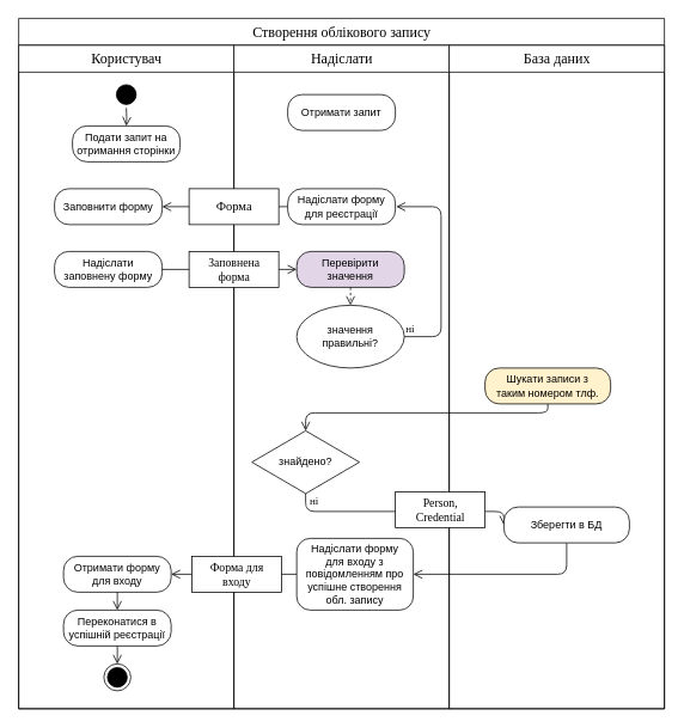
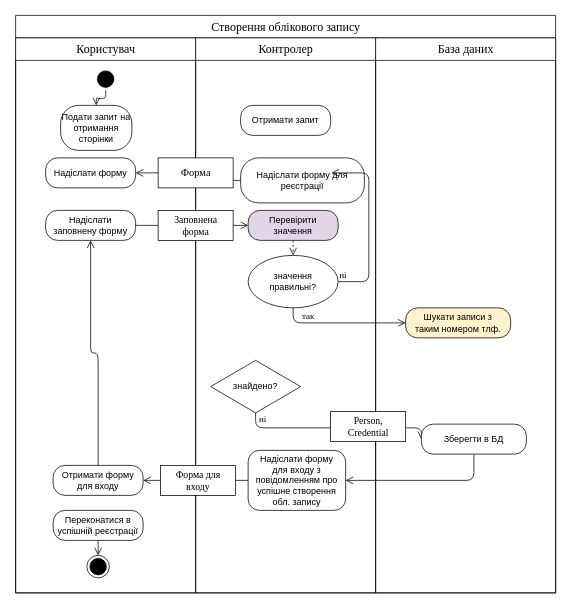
  <mxCell id="0" />
  <mxCell id="1" parent="0" />
  <mxCell id="2" value="Створення облікового запису" style="swimlane;html=1;childLayout=stackLayout;resizeParent=1;resizeParentMax=0;startSize=30;fontFamily=Verdana;fontStyle=0;fontSize=16;shadow=0;" parent="1" vertex="1"><mxGeometry width="720" height="770" as="geometry" x="20" y="20" /></mxCell>
  <mxCell id="3" value="" style="edgeStyle=orthogonalEdgeStyle;html=1;verticalAlign=bottom;endArrow=open;endSize=8;fontFamily=Verdana;fontSize=16;entryX=1;entryY=0.5;entryDx=0;entryDy=0;shadow=0;" parent="2" source="14" target="8" edge="1"><mxGeometry relative="1" as="geometry"><mxPoint x="170" y="210" as="targetPoint" /></mxGeometry></mxCell>
  <mxCell id="4" value="Користувач" style="swimlane;html=1;startSize=30;fontFamily=Verdana;fontStyle=0;fontSize=16;shadow=0;" parent="2" vertex="1"><mxGeometry y="30" width="240" height="740" as="geometry" /></mxCell>
  <mxCell id="5" value="" style="ellipse;html=1;shape=startState;fontFamily=Verdana;fontSize=16;shadow=0;fillColor=#000000;" parent="4" vertex="1"><mxGeometry x="105" y="40" width="30" height="30" as="geometry" /></mxCell>
  <mxCell id="6" value="" style="edgeStyle=orthogonalEdgeStyle;html=1;verticalAlign=bottom;endArrow=open;endSize=8;fontFamily=Verdana;fontSize=16;shadow=0;entryX=0.5;entryY=0;entryDx=0;entryDy=0;" parent="4" edge="1" target="7"><mxGeometry relative="1" as="geometry"><mxPoint x="120" y="130" as="targetPoint" /><mxPoint x="120" y="70" as="sourcePoint" /></mxGeometry></mxCell>
- <mxCell id="7" value="Подати запит на отримання сторінки" style="rounded=1;whiteSpace=wrap;html=1;arcSize=40;shadow=0;" parent="4" vertex="1"><mxGeometry x="60" y="90" width="120" height="40" as="geometry" /></mxCell>
- <mxCell id="8" value="Заповнити форму" style="rounded=1;whiteSpace=wrap;html=1;arcSize=40;shadow=0;" parent="4" vertex="1"><mxGeometry x="40" y="160" width="120" height="40" as="geometry" /></mxCell>
+ <mxCell id="7" value="Подати запит на отримання сторінки" style="rounded=1;whiteSpace=wrap;html=1;arcSize=40;shadow=0;" parent="4" vertex="1"><mxGeometry x="60" y="90" width="95" height="60" as="geometry" /></mxCell>
+ <mxCell id="8" value="Надіслати форму" style="rounded=1;whiteSpace=wrap;html=1;arcSize=40;shadow=0;" parent="4" vertex="1"><mxGeometry x="40" y="160" width="120" height="40" as="geometry" /></mxCell>
  <mxCell id="9" value="Надіслати&lt;br&gt;заповнену форму" style="rounded=1;whiteSpace=wrap;html=1;arcSize=40;shadow=0;" parent="4" vertex="1"><mxGeometry x="40" y="230" width="120" height="40" as="geometry" /></mxCell>
  <mxCell id="10" value="" style="edgeStyle=orthogonalEdgeStyle;html=1;verticalAlign=bottom;endArrow=open;endSize=8;fontFamily=Verdana;fontSize=14;shadow=0;" parent="4" source="9" edge="1"><mxGeometry relative="1" as="geometry"><mxPoint x="310" y="250" as="targetPoint" /></mxGeometry></mxCell>
- <mxCell id="11" value="Надіслати" style="swimlane;html=1;startSize=30;fontFamily=Verdana;fontStyle=0;fontSize=16;shadow=0;" parent="2" vertex="1"><mxGeometry x="240" y="30" width="240" height="740" as="geometry" /></mxCell>
+ <mxCell id="11" value="Контролер" style="swimlane;html=1;startSize=30;fontFamily=Verdana;fontStyle=0;fontSize=16;shadow=0;" parent="2" vertex="1"><mxGeometry x="240" y="30" width="240" height="740" as="geometry" /></mxCell>
  <mxCell id="12" value="" style="edgeStyle=orthogonalEdgeStyle;html=1;verticalAlign=bottom;endArrow=open;endSize=8;fontFamily=Helvetica;fontSize=13;align=center;entryX=1;entryY=0.5;entryDx=0;entryDy=0;shadow=0;" parent="11" source="26" target="25" edge="1"><mxGeometry relative="1" as="geometry"><mxPoint x="110" y="650" as="targetPoint" /></mxGeometry></mxCell>
- <mxCell id="13" value="Отримати запит" style="rounded=1;whiteSpace=wrap;html=1;arcSize=40;shadow=0;" parent="11" vertex="1"><mxGeometry x="60" y="55" width="120" height="40" as="geometry" /></mxCell>
- <mxCell id="14" value="Надіслати форму для реєстрації" style="rounded=1;whiteSpace=wrap;html=1;arcSize=40;shadow=0;" parent="11" vertex="1"><mxGeometry x="60" y="160" width="120" height="40" as="geometry" /></mxCell>
+ <mxCell id="13" value="Отримати запит" style="rounded=1;whiteSpace=wrap;html=1;arcSize=40;shadow=0;" parent="11" vertex="1"><mxGeometry x="60" y="90" width="120" height="40" as="geometry" /></mxCell>
+ <mxCell id="14" value="Надіслати форму для реєстрації" style="rounded=1;whiteSpace=wrap;html=1;arcSize=40;shadow=0;" parent="11" vertex="1"><mxGeometry x="60" y="160" width="165" height="60" as="geometry" /></mxCell>
  <mxCell id="15" value="Форма" style="html=1;fontFamily=Verdana;fontSize=14;shadow=0;" parent="11" vertex="1"><mxGeometry x="-50" y="160" width="100" height="40" as="geometry" /></mxCell>
  <mxCell id="16" value="Заповнена &lt;br style=&quot;font-size: 13px;&quot;&gt;форма" style="html=1;fontFamily=Verdana;fontSize=13;shadow=0;" parent="11" vertex="1"><mxGeometry x="-50" y="230" width="100" height="40" as="geometry" /></mxCell>
  <mxCell id="17" value="Перевірити&lt;br&gt;значення" style="rounded=1;whiteSpace=wrap;html=1;arcSize=40;shadow=0;fillColor=#e1d5e7;" parent="11" vertex="1"><mxGeometry x="70" y="230" width="120" height="40" as="geometry" /></mxCell>
  <mxCell id="18" value="" style="edgeStyle=orthogonalEdgeStyle;html=1;verticalAlign=bottom;endArrow=open;endSize=8;fontFamily=Verdana;fontSize=14;entryX=0.5;entryY=0;entryDx=0;entryDy=0;shadow=0;dashed=1;" parent="11" source="17" target="19" edge="1"><mxGeometry relative="1" as="geometry"><mxPoint x="130" y="330" as="targetPoint" /></mxGeometry></mxCell>
  <mxCell id="19" value="значення &lt;br&gt;правильні?" style="ellipse;whiteSpace=wrap;html=1;fontFamily=Helvetica;fontSize=12;shadow=0;" parent="11" vertex="1"><mxGeometry x="70" y="290" width="120" height="70" as="geometry" /></mxCell>
  <mxCell id="20" value="ні" style="edgeStyle=orthogonalEdgeStyle;html=1;align=left;verticalAlign=bottom;endArrow=open;endSize=8;fontFamily=Verdana;fontSize=12;entryX=1;entryY=0.5;entryDx=0;entryDy=0;shadow=0;exitX=1;exitY=0.5;exitDx=0;exitDy=0;" parent="11" edge="1" source="19"><mxGeometry x="-1" relative="1" as="geometry"><mxPoint x="181" y="180" as="targetPoint" /><mxPoint x="191" y="395" as="sourcePoint" /><Array as="points"><mxPoint x="231" y="325" /><mxPoint x="231" y="180" /></Array></mxGeometry></mxCell>
  <mxCell id="21" value="знайдено?" style="rhombus;whiteSpace=wrap;html=1;fontFamily=Helvetica;fontSize=12;shadow=0;" parent="11" vertex="1"><mxGeometry x="20" y="430" width="120" height="70" as="geometry" /></mxCell>
  <mxCell id="22" value="Переконатися в успішній реєстрації" style="rounded=1;whiteSpace=wrap;html=1;arcSize=40;shadow=0;" parent="11" vertex="1"><mxGeometry x="-190" y="630" width="120" height="40" as="geometry" /></mxCell>
  <mxCell id="23" value="" style="ellipse;html=1;shape=endState;fontFamily=Helvetica;fontSize=13;shadow=0;fillColor=#000000;" parent="11" vertex="1"><mxGeometry x="-145" y="690" width="30" height="30" as="geometry" /></mxCell>
  <mxCell id="24" value="" style="edgeStyle=orthogonalEdgeStyle;html=1;verticalAlign=bottom;endArrow=open;endSize=8;fontFamily=Helvetica;fontSize=13;align=center;entryX=0.5;entryY=0;entryDx=0;entryDy=0;exitX=0.5;exitY=1;exitDx=0;exitDy=0;shadow=0;" parent="11" source="22" target="23" edge="1"><mxGeometry relative="1" as="geometry"><mxPoint x="-120" y="680" as="targetPoint" /><mxPoint x="-120" y="650" as="sourcePoint" /></mxGeometry></mxCell>
  <mxCell id="25" value="Отримати форму для входу" style="rounded=1;whiteSpace=wrap;html=1;arcSize=40;shadow=0;" parent="11" vertex="1"><mxGeometry x="-190" y="570" width="120" height="40" as="geometry" /></mxCell>
  <mxCell id="26" value="Надіслати форму &lt;br&gt;для входу з повідомленням про успішне створення обл. запису" style="rounded=1;whiteSpace=wrap;html=1;arcSize=19;shadow=0;" parent="11" vertex="1"><mxGeometry x="70" y="550" width="130" height="80" as="geometry" /></mxCell>
  <mxCell id="27" value="Форма для &lt;br&gt;входу" style="html=1;fontFamily=Verdana;fontSize=13;shadow=0;" parent="11" vertex="1"><mxGeometry x="-47" y="570" width="100" height="40" as="geometry" /></mxCell>
- <mxCell id="28" value="" style="edgeStyle=orthogonalEdgeStyle;html=1;verticalAlign=bottom;endArrow=open;endSize=8;fontFamily=Helvetica;fontSize=13;align=center;entryX=0.5;entryY=0;entryDx=0;entryDy=0;shadow=0;" parent="11" source="25" target="22" edge="1"><mxGeometry relative="1" as="geometry"><mxPoint x="-130" y="650" as="targetPoint" /></mxGeometry></mxCell>
+ <mxCell id="28" value="" style="edgeStyle=orthogonalEdgeStyle;html=1;verticalAlign=bottom;endArrow=open;endSize=8;fontFamily=Helvetica;fontSize=13;align=center;shadow=0;" parent="11" source="25" target="9" edge="1"><mxGeometry relative="1" as="geometry"><mxPoint x="-130" y="650" as="targetPoint" /></mxGeometry></mxCell>
  <mxCell id="29" value="&amp;nbsp;ні" style="edgeStyle=orthogonalEdgeStyle;html=1;align=left;verticalAlign=bottom;endArrow=open;endSize=8;fontFamily=Verdana;fontSize=12;exitX=0.5;exitY=1;exitDx=0;exitDy=0;entryX=0;entryY=0.5;entryDx=0;entryDy=0;shadow=0;" parent="2" edge="1" target="35" source="21"><mxGeometry x="-0.863" relative="1" as="geometry"><mxPoint x="551" y="620" as="targetPoint" /><mxPoint x="320" y="560" as="sourcePoint" /><Array as="points"><mxPoint x="320" y="550" /></Array><mxPoint as="offset" /></mxGeometry></mxCell>
- <mxCell id="31" value="" style="edgeStyle=orthogonalEdgeStyle;html=1;verticalAlign=bottom;endArrow=open;endSize=8;fontFamily=Verdana;fontSize=14;entryX=0.5;entryY=0;entryDx=0;entryDy=0;exitX=0.5;exitY=1;exitDx=0;exitDy=0;shadow=0;" parent="2" source="34" target="21" edge="1"><mxGeometry relative="1" as="geometry"><mxPoint x="620" y="390" as="targetPoint" /><mxPoint x="620" y="340" as="sourcePoint" /><Array as="points"><mxPoint x="590" y="440" /><mxPoint x="320" y="440" /></Array></mxGeometry></mxCell>
+ <mxCell id="30" value="так" style="edgeStyle=orthogonalEdgeStyle;html=1;align=center;verticalAlign=bottom;endArrow=open;endSize=8;fontFamily=Verdana;fontSize=12;entryX=0;entryY=0.5;entryDx=0;entryDy=0;shadow=0;" parent="2" source="19" target="34" edge="1"><mxGeometry x="-0.529" relative="1" as="geometry"><mxPoint x="280" y="460" as="targetPoint" /><Array as="points"><mxPoint x="370" y="410" /></Array><mxPoint as="offset" /></mxGeometry></mxCell>
  <mxCell id="32" value="" style="edgeStyle=orthogonalEdgeStyle;html=1;verticalAlign=bottom;endArrow=open;endSize=8;fontFamily=Helvetica;fontSize=13;align=center;exitX=0.5;exitY=1;exitDx=0;exitDy=0;entryX=1;entryY=0.5;entryDx=0;entryDy=0;shadow=0;" parent="2" source="35" target="26" edge="1"><mxGeometry relative="1" as="geometry"><mxPoint x="610" y="760" as="targetPoint" /><mxPoint x="610" y="700" as="sourcePoint" /></mxGeometry></mxCell>
  <mxCell id="33" value="База даних" style="swimlane;html=1;startSize=30;fontFamily=Verdana;fontStyle=0;fontSize=16;shadow=0;" parent="2" vertex="1"><mxGeometry x="480" y="30" width="240" height="740" as="geometry" /></mxCell>
  <mxCell id="34" value="Шукати записи з&lt;br&gt;таким номером тлф." style="rounded=1;whiteSpace=wrap;html=1;arcSize=40;shadow=0;fillColor=#fff2cc;" parent="33" vertex="1"><mxGeometry x="40" y="360" width="140" height="40" as="geometry" /></mxCell>
  <mxCell id="35" value="Зберегти в БД" style="rounded=1;whiteSpace=wrap;html=1;arcSize=40;shadow=0;" parent="33" vertex="1"><mxGeometry x="61" y="515" width="140" height="40" as="geometry" /></mxCell>
  <mxCell id="36" value="Person, &lt;br style=&quot;font-size: 13px;&quot;&gt;Credential" style="html=1;fontFamily=Verdana;fontSize=13;shadow=0;" parent="33" vertex="1"><mxGeometry x="-60" y="498" width="100" height="40" as="geometry" /></mxCell>
